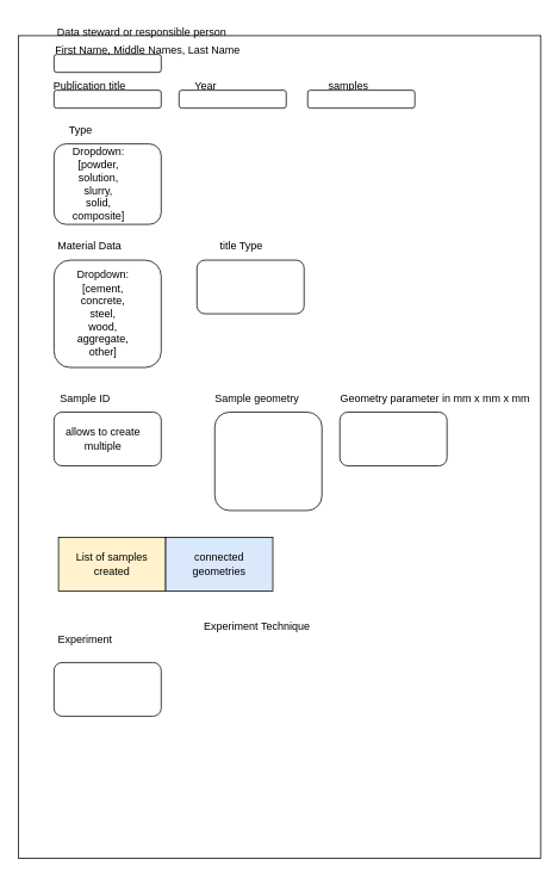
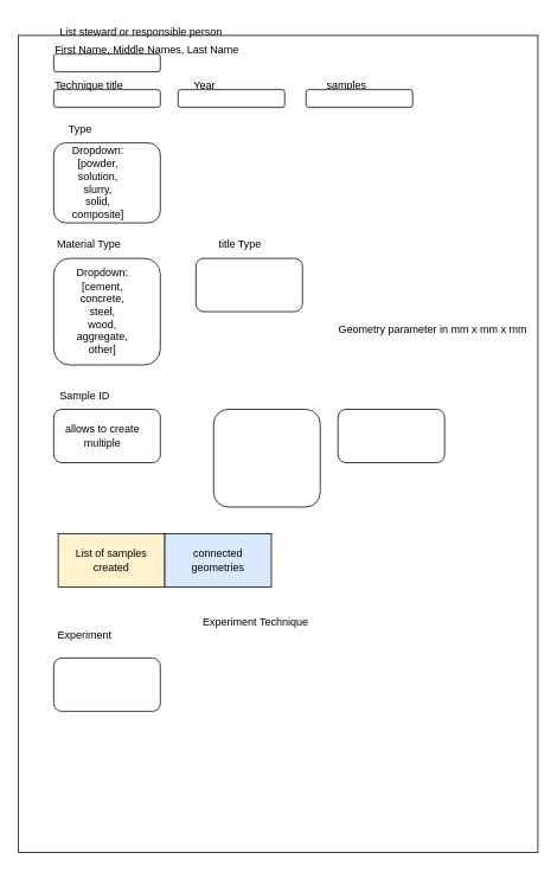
  <mxCell id="0" />
  <mxCell id="1" parent="0" />
  <mxCell id="2" value="" style="rounded=0;whiteSpace=wrap;html=1;" parent="1" vertex="1"><mxGeometry x="20" y="39" width="585" height="920" as="geometry" /></mxCell>
  <mxCell id="3" value="" style="rounded=1;whiteSpace=wrap;html=1;" parent="1" vertex="1"><mxGeometry x="60" y="60" width="120" height="20" as="geometry" /></mxCell>
  <mxCell id="4" value="First Name, Middle Names, Last Name" style="text;html=1;align=center;verticalAlign=middle;whiteSpace=wrap;rounded=0;" parent="1" vertex="1"><mxGeometry x="50" y="40" width="230" height="30" as="geometry" /></mxCell>
  <mxCell id="5" value="" style="rounded=1;whiteSpace=wrap;html=1;" parent="1" vertex="1"><mxGeometry x="60" y="160" width="120" height="90" as="geometry" /></mxCell>
  <mxCell id="6" value="Type" style="text;html=1;align=center;verticalAlign=middle;whiteSpace=wrap;rounded=0;" parent="1" vertex="1"><mxGeometry x="60" y="130" width="60" height="30" as="geometry" /></mxCell>
  <mxCell id="7" value="Dropdown:&lt;div&gt;[powder, solution, slurry, solid, composite]&lt;/div&gt;" style="text;html=1;align=center;verticalAlign=middle;whiteSpace=wrap;rounded=0;" parent="1" vertex="1"><mxGeometry x="80" y="190" width="60" height="30" as="geometry" /></mxCell>
  <mxCell id="8" value="" style="rounded=1;whiteSpace=wrap;html=1;" parent="1" vertex="1"><mxGeometry x="60" y="290" width="120" height="120" as="geometry" /></mxCell>
  <mxCell id="9" value="" style="rounded=1;whiteSpace=wrap;html=1;" vertex="1" parent="1"><mxGeometry x="60" y="100" width="120" height="20" as="geometry" /></mxCell>
- <mxCell id="10" value="Publication title" style="text;html=1;align=center;verticalAlign=middle;whiteSpace=wrap;rounded=0;" vertex="1" parent="1"><mxGeometry x="30" y="80" width="140" height="30" as="geometry" /></mxCell>
+ <mxCell id="10" value="Technique title" style="text;html=1;align=center;verticalAlign=middle;whiteSpace=wrap;rounded=0;" vertex="1" parent="1"><mxGeometry x="30" y="80" width="140" height="30" as="geometry" /></mxCell>
  <mxCell id="11" value="Year" style="text;html=1;align=center;verticalAlign=middle;whiteSpace=wrap;rounded=0;" vertex="1" parent="1"><mxGeometry x="200" y="80" width="60" height="30" as="geometry" /></mxCell>
  <mxCell id="12" value="" style="rounded=1;whiteSpace=wrap;html=1;" vertex="1" parent="1"><mxGeometry x="200" y="100" width="120" height="20" as="geometry" /></mxCell>
  <mxCell id="13" value="samples" style="text;html=1;align=center;verticalAlign=middle;whiteSpace=wrap;rounded=0;" vertex="1" parent="1"><mxGeometry x="360" y="80" width="60" height="30" as="geometry" /></mxCell>
  <mxCell id="14" value="" style="rounded=1;whiteSpace=wrap;html=1;" vertex="1" parent="1"><mxGeometry x="344" y="100" width="120" height="20" as="geometry" /></mxCell>
- <mxCell id="15" value="Data steward or responsible person&amp;nbsp;" style="text;html=1;align=center;verticalAlign=middle;whiteSpace=wrap;rounded=0;" vertex="1" parent="1"><mxGeometry x="50" y="20" width="220" height="30" as="geometry" /></mxCell>
- <mxCell id="16" value="Material Data" style="text;html=1;align=center;verticalAlign=middle;whiteSpace=wrap;rounded=0;" vertex="1" parent="1"><mxGeometry x="55" y="260" width="90" height="30" as="geometry" /></mxCell>
+ <mxCell id="15" value="List steward or responsible person&amp;nbsp;" style="text;html=1;align=center;verticalAlign=middle;whiteSpace=wrap;rounded=0;" vertex="1" parent="1"><mxGeometry x="50" y="20" width="220" height="30" as="geometry" /></mxCell>
+ <mxCell id="16" value="Material Type" style="text;html=1;align=center;verticalAlign=middle;whiteSpace=wrap;rounded=0;" vertex="1" parent="1"><mxGeometry x="55" y="260" width="90" height="30" as="geometry" /></mxCell>
  <mxCell id="17" value="Dropdown:&lt;div&gt;[cement, concrete, steel, wood, aggregate, other]&lt;/div&gt;" style="text;html=1;align=center;verticalAlign=middle;whiteSpace=wrap;rounded=0;" vertex="1" parent="1"><mxGeometry x="85" y="335" width="60" height="30" as="geometry" /></mxCell>
  <mxCell id="18" value="title Type" style="text;html=1;align=center;verticalAlign=middle;whiteSpace=wrap;rounded=0;" vertex="1" parent="1"><mxGeometry x="220" y="260" width="100" height="30" as="geometry" /></mxCell>
  <mxCell id="19" value="" style="rounded=1;whiteSpace=wrap;html=1;" vertex="1" parent="1"><mxGeometry x="220" y="290" width="120" height="60" as="geometry" /></mxCell>
  <mxCell id="20" value="Sample ID" style="text;html=1;align=center;verticalAlign=middle;whiteSpace=wrap;rounded=0;" vertex="1" parent="1"><mxGeometry x="60" y="430" width="70" height="30" as="geometry" /></mxCell>
  <mxCell id="21" value="" style="rounded=1;whiteSpace=wrap;html=1;" vertex="1" parent="1"><mxGeometry x="60" y="460" width="120" height="60" as="geometry" /></mxCell>
- <mxCell id="22" value="Sample geometry" style="text;html=1;align=center;verticalAlign=middle;whiteSpace=wrap;rounded=0;" vertex="1" parent="1"><mxGeometry x="235" y="430" width="105" height="30" as="geometry" /></mxCell>
  <mxCell id="23" value="" style="rounded=1;whiteSpace=wrap;html=1;" vertex="1" parent="1"><mxGeometry x="240" y="460" width="120" height="110" as="geometry" /></mxCell>
  <mxCell id="24" value="" style="rounded=1;whiteSpace=wrap;html=1;" vertex="1" parent="1"><mxGeometry x="380" y="460" width="120" height="60" as="geometry" /></mxCell>
- <mxCell id="25" value="Geometry parameter in mm x mm x mm" style="text;html=1;align=center;verticalAlign=middle;whiteSpace=wrap;rounded=0;" vertex="1" parent="1"><mxGeometry x="374" y="430" width="226" height="30" as="geometry" /></mxCell>
+ <mxCell id="25" value="Geometry parameter in mm x mm x mm" style="text;html=1;align=center;verticalAlign=middle;whiteSpace=wrap;rounded=0;" vertex="1" parent="1"><mxGeometry x="374" y="355" width="226" height="30" as="geometry" /></mxCell>
  <mxCell id="26" value="Experiment" style="text;html=1;align=center;verticalAlign=middle;whiteSpace=wrap;rounded=0;" vertex="1" parent="1"><mxGeometry x="65" y="700" width="60" height="30" as="geometry" /></mxCell>
  <mxCell id="27" value="" style="rounded=1;whiteSpace=wrap;html=1;" vertex="1" parent="1"><mxGeometry x="60" y="740" width="120" height="60" as="geometry" /></mxCell>
  <mxCell id="28" value="Experiment Technique" style="text;html=1;align=center;verticalAlign=middle;whiteSpace=wrap;rounded=0;" vertex="1" parent="1"><mxGeometry x="225" y="685" width="125" height="30" as="geometry" /></mxCell>
  <mxCell id="29" value="allows to create multiple" style="text;html=1;align=center;verticalAlign=middle;whiteSpace=wrap;rounded=0;" vertex="1" parent="1"><mxGeometry x="65" y="475" width="100" height="30" as="geometry" /></mxCell>
  <mxCell id="30" value="List of samples created" style="rounded=0;whiteSpace=wrap;html=1;fillColor=#fff2cc;" vertex="1" parent="1"><mxGeometry x="65" y="600" width="120" height="60" as="geometry" /></mxCell>
  <mxCell id="31" value="connected geometries" style="rounded=0;whiteSpace=wrap;html=1;fillColor=#dae8fc;" vertex="1" parent="1"><mxGeometry x="185" y="600" width="120" height="60" as="geometry" /></mxCell>
